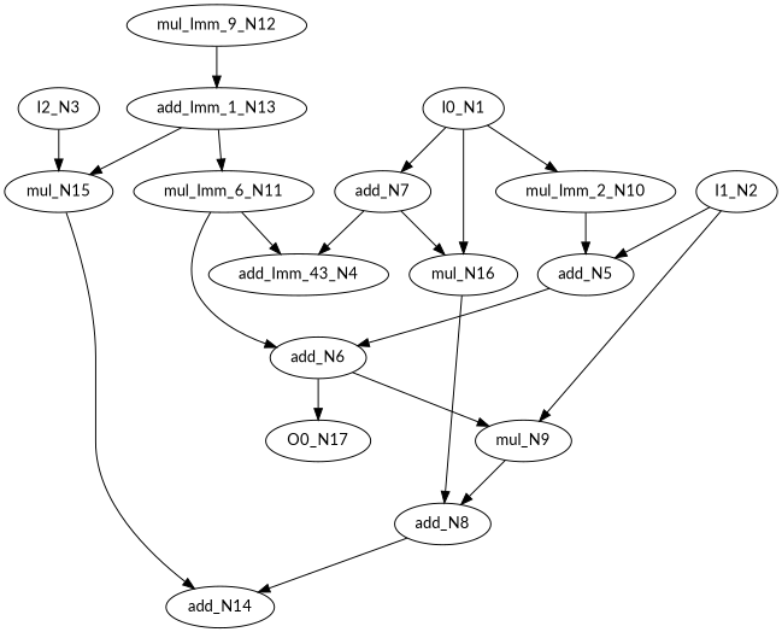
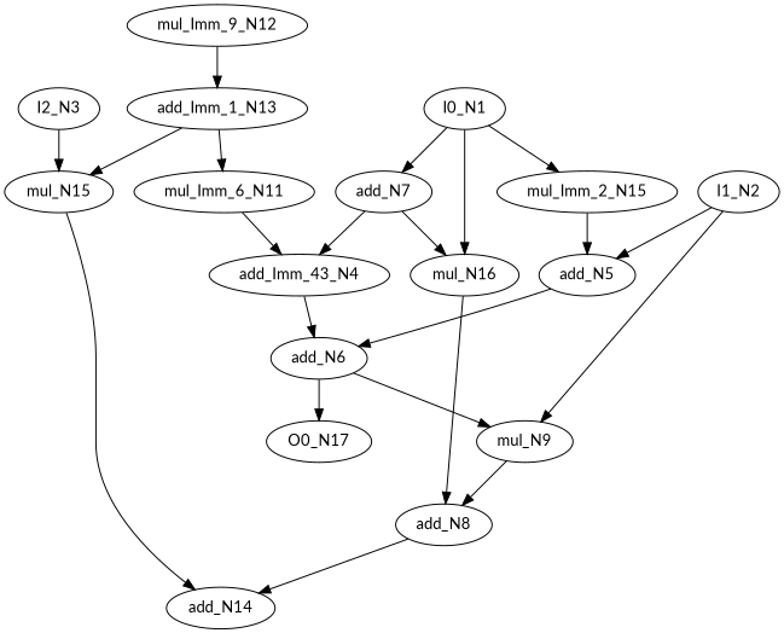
  digraph {
    fontname=Lato
    node [color=black fontname=Lato ntype=operation]
    edge [fontname=Lato]
    n1 [label=mul_Imm_9_N12]
    n2 [label=add_Imm_1_N13]
    n3 [label=mul_N15]
    n4 [label=mul_Imm_6_N11]
    n5 [label=add_N14]
-   n6 [label=mul_Imm_2_N10]
+   n6 [label=mul_Imm_2_N15]
    n7 [label=add_N5]
    n8 [label=add_N6]
    n9 [label=add_Imm_43_N4]
    n10 [label=mul_N16]
    n11 [label=add_N8]
    n12 [label=O0_N17 ntype=outvar]
    n13 [label=mul_N9]
    n14 [label=I0_N1 ntype=invar]
    n15 [label=add_N7]
    n16 [label=I1_N2 ntype=invar]
    n17 [label=I2_N3 ntype=invar]
    n1 -> n2
    n2 -> n3
    n2 -> n4
    n3 -> n5
    n4 -> n9
    n6 -> n7
    n7 -> n8
    n8 -> n12
    n8 -> n13
-   n4 -> n8
+   n9 -> n8
    n10 -> n11
    n11 -> n5
    n13 -> n11
    n14 -> n6
    n14 -> n10
    n14 -> n15
    n15 -> n9
    n15 -> n10
    n16 -> n7
    n16 -> n13
    n17 -> n3
  }
